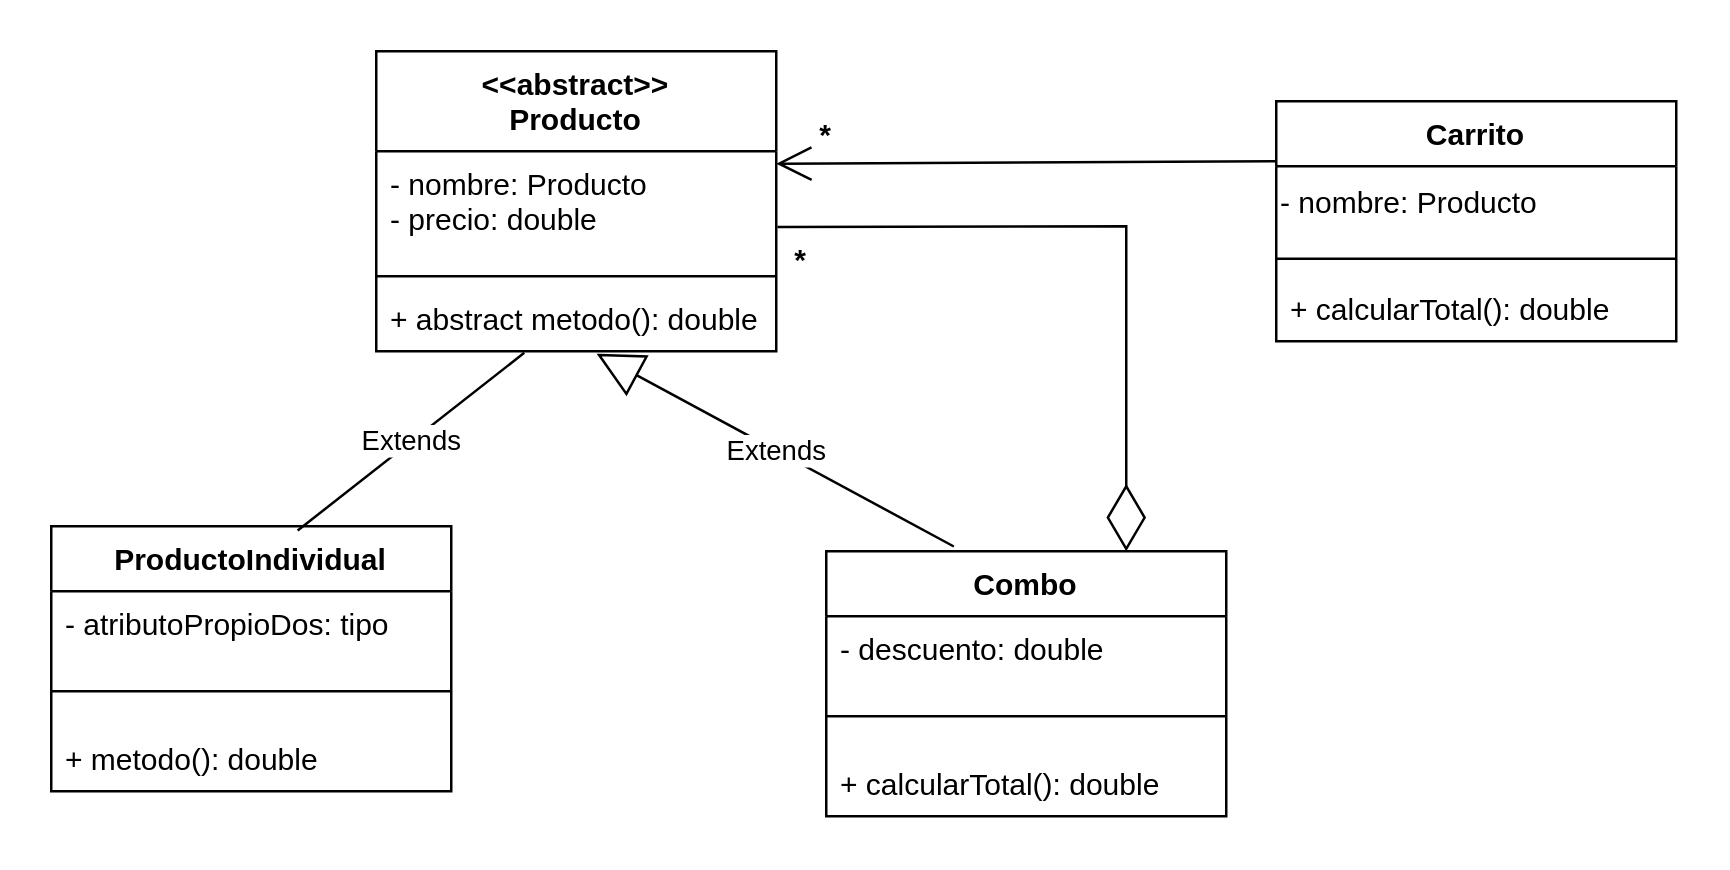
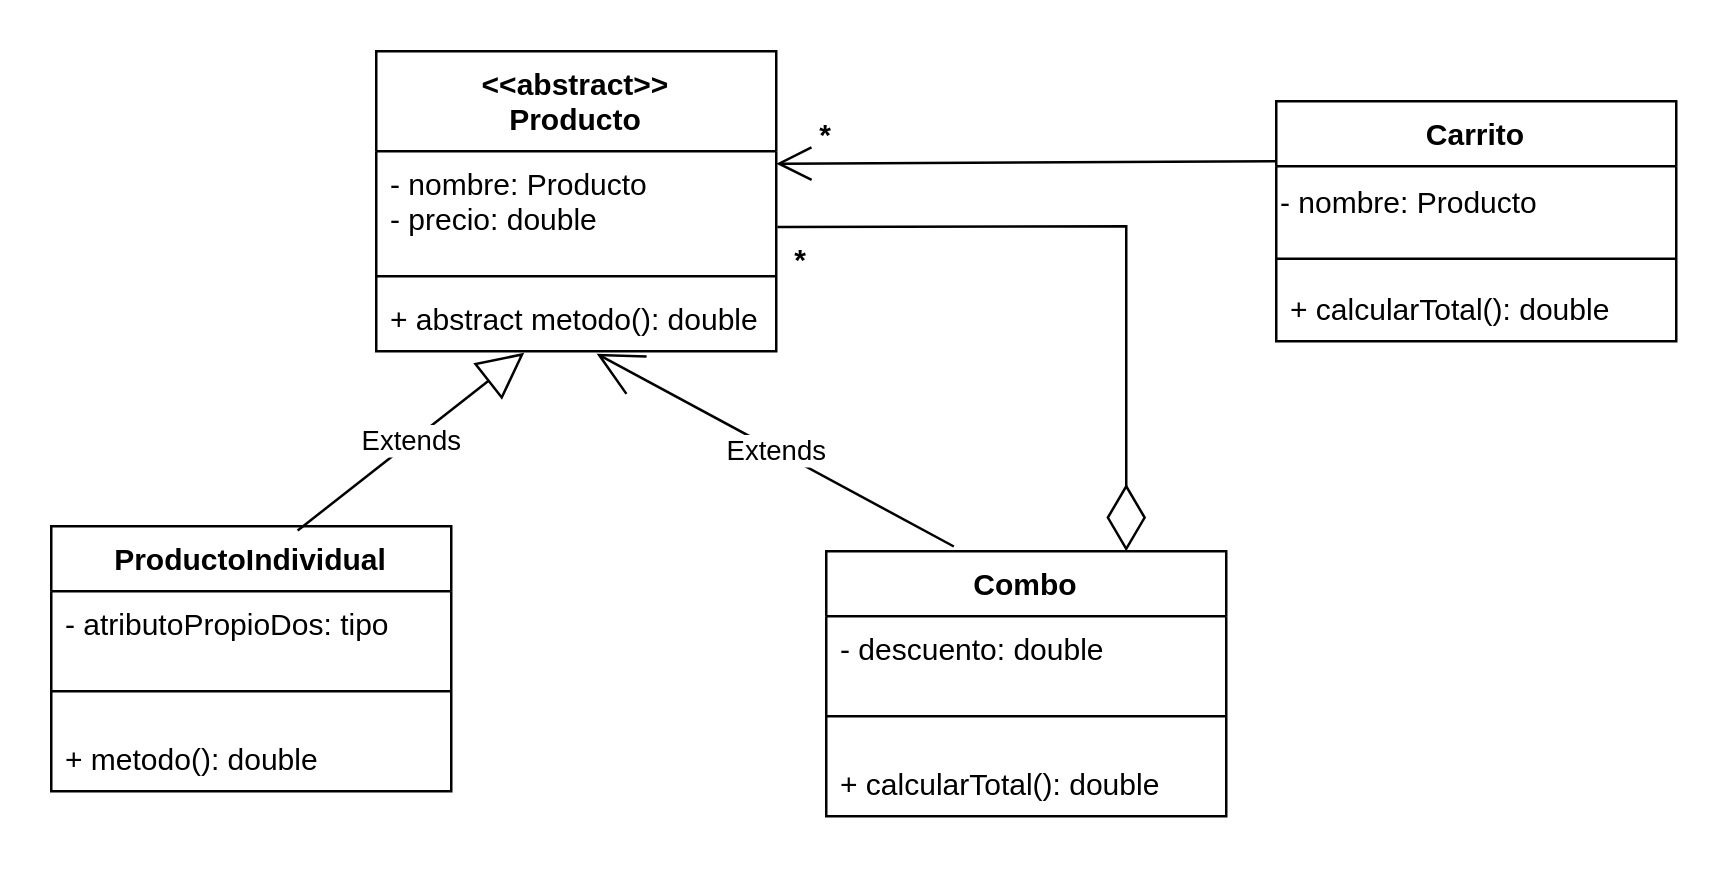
  <mxCell id="0" />
  <mxCell id="1" parent="0" />
  <mxCell id="2" value="&lt;&lt;abstract&gt;&gt;&#10;Producto" style="swimlane;fontStyle=1;align=center;verticalAlign=top;childLayout=stackLayout;horizontal=1;startSize=40;horizontalStack=0;resizeParent=1;resizeParentMax=0;resizeLast=0;collapsible=1;marginBottom=0;" parent="1" vertex="1"><mxGeometry x="150" y="20" width="160" height="120" as="geometry" /></mxCell>
  <mxCell id="3" value="- nombre: Producto&#10;- precio: double" style="text;strokeColor=none;fillColor=none;align=left;verticalAlign=top;spacingLeft=4;spacingRight=4;overflow=hidden;rotatable=0;points=[[0,0.5],[1,0.5]];portConstraint=eastwest;" parent="2" vertex="1"><mxGeometry y="40" width="160" height="46" as="geometry" /></mxCell>
  <mxCell id="4" value="" style="line;strokeWidth=1;fillColor=none;align=left;verticalAlign=middle;spacingTop=-1;spacingLeft=3;spacingRight=3;rotatable=0;labelPosition=right;points=[];portConstraint=eastwest;strokeColor=inherit;" parent="2" vertex="1"><mxGeometry y="86" width="160" height="8" as="geometry" /></mxCell>
  <mxCell id="5" value="+ abstract metodo(): double" style="text;strokeColor=none;fillColor=none;align=left;verticalAlign=top;spacingLeft=4;spacingRight=4;overflow=hidden;rotatable=0;points=[[0,0.5],[1,0.5]];portConstraint=eastwest;" parent="2" vertex="1"><mxGeometry y="94" width="160" height="26" as="geometry" /></mxCell>
  <mxCell id="6" value="Carrito" style="swimlane;fontStyle=1;align=center;verticalAlign=top;childLayout=stackLayout;horizontal=1;startSize=26;horizontalStack=0;resizeParent=1;resizeParentMax=0;resizeLast=0;collapsible=1;marginBottom=0;" parent="1" vertex="1"><mxGeometry x="510" y="40" width="160" height="96" as="geometry" /></mxCell>
  <mxCell id="7" value="- nombre: Producto" style="text;html=1;align=left;verticalAlign=middle;resizable=0;points=[];autosize=1;strokeColor=none;fillColor=none;" parent="6" vertex="1"><mxGeometry y="26" width="160" height="30" as="geometry" /></mxCell>
  <mxCell id="8" value="" style="line;strokeWidth=1;fillColor=none;align=left;verticalAlign=middle;spacingTop=-1;spacingLeft=3;spacingRight=3;rotatable=0;labelPosition=right;points=[];portConstraint=eastwest;strokeColor=inherit;" parent="6" vertex="1"><mxGeometry y="56" width="160" height="14" as="geometry" /></mxCell>
  <mxCell id="9" value="+ calcularTotal(): double" style="text;strokeColor=none;fillColor=none;align=left;verticalAlign=top;spacingLeft=4;spacingRight=4;overflow=hidden;rotatable=0;points=[[0,0.5],[1,0.5]];portConstraint=eastwest;" parent="6" vertex="1"><mxGeometry y="70" width="160" height="26" as="geometry" /></mxCell>
  <mxCell id="10" value="*" style="text;align=center;fontStyle=1;verticalAlign=middle;spacingLeft=3;spacingRight=3;strokeColor=none;rotatable=0;points=[[0,0.5],[1,0.5]];portConstraint=eastwest;" parent="1" vertex="1"><mxGeometry x="280" y="90" width="80" height="26" as="geometry" /></mxCell>
- <mxCell id="11" value="Extends" style="endArrow=block;endSize=16;endFill=0;html=1;rounded=0;exitX=0.319;exitY=-0.018;exitDx=0;exitDy=0;entryX=0.551;entryY=1.037;entryDx=0;entryDy=0;entryPerimeter=0;exitPerimeter=0;" parent="1" source="12" target="5" edge="1"><mxGeometry width="160" relative="1" as="geometry"><mxPoint x="417.52" y="228.62" as="sourcePoint" /><mxPoint x="217.52" y="127.68" as="targetPoint" /></mxGeometry></mxCell>
+ <mxCell id="11" value="Extends" style="endArrow=open;endSize=16;endFill=0;html=1;rounded=0;exitX=0.319;exitY=-0.018;exitDx=0;exitDy=0;entryX=0.551;entryY=1.037;entryDx=0;entryDy=0;entryPerimeter=0;exitPerimeter=0;" parent="1" source="12" target="5" edge="1"><mxGeometry width="160" relative="1" as="geometry"><mxPoint x="417.52" y="228.62" as="sourcePoint" /><mxPoint x="217.52" y="127.68" as="targetPoint" /></mxGeometry></mxCell>
  <mxCell id="12" value="Combo" style="swimlane;fontStyle=1;align=center;verticalAlign=top;childLayout=stackLayout;horizontal=1;startSize=26;horizontalStack=0;resizeParent=1;resizeParentMax=0;resizeLast=0;collapsible=1;marginBottom=0;" parent="1" vertex="1"><mxGeometry x="330" y="220" width="160" height="106" as="geometry" /></mxCell>
  <mxCell id="13" value="- descuento: double" style="text;strokeColor=none;fillColor=none;align=left;verticalAlign=top;spacingLeft=4;spacingRight=4;overflow=hidden;rotatable=0;points=[[0,0.5],[1,0.5]];portConstraint=eastwest;" parent="12" vertex="1"><mxGeometry y="26" width="160" height="26" as="geometry" /></mxCell>
  <mxCell id="14" value="" style="line;strokeWidth=1;fillColor=none;align=left;verticalAlign=middle;spacingTop=-1;spacingLeft=3;spacingRight=3;rotatable=0;labelPosition=right;points=[];portConstraint=eastwest;strokeColor=inherit;" parent="12" vertex="1"><mxGeometry y="52" width="160" height="28" as="geometry" /></mxCell>
  <mxCell id="15" value="+ calcularTotal(): double" style="text;strokeColor=none;fillColor=none;align=left;verticalAlign=top;spacingLeft=4;spacingRight=4;overflow=hidden;rotatable=0;points=[[0,0.5],[1,0.5]];portConstraint=eastwest;" parent="12" vertex="1"><mxGeometry y="80" width="160" height="26" as="geometry" /></mxCell>
  <mxCell id="16" value="ProductoIndividual" style="swimlane;fontStyle=1;align=center;verticalAlign=top;childLayout=stackLayout;horizontal=1;startSize=26;horizontalStack=0;resizeParent=1;resizeParentMax=0;resizeLast=0;collapsible=1;marginBottom=0;" parent="1" vertex="1"><mxGeometry x="20" y="210" width="160" height="106" as="geometry" /></mxCell>
  <mxCell id="17" value="- atributoPropioDos: tipo" style="text;strokeColor=none;fillColor=none;align=left;verticalAlign=top;spacingLeft=4;spacingRight=4;overflow=hidden;rotatable=0;points=[[0,0.5],[1,0.5]];portConstraint=eastwest;" parent="16" vertex="1"><mxGeometry y="26" width="160" height="26" as="geometry" /></mxCell>
  <mxCell id="18" value="" style="line;strokeWidth=1;fillColor=none;align=left;verticalAlign=middle;spacingTop=-1;spacingLeft=3;spacingRight=3;rotatable=0;labelPosition=right;points=[];portConstraint=eastwest;strokeColor=inherit;" parent="16" vertex="1"><mxGeometry y="52" width="160" height="28" as="geometry" /></mxCell>
  <mxCell id="19" value="+ metodo(): double" style="text;strokeColor=none;fillColor=none;align=left;verticalAlign=top;spacingLeft=4;spacingRight=4;overflow=hidden;rotatable=0;points=[[0,0.5],[1,0.5]];portConstraint=eastwest;" parent="16" vertex="1"><mxGeometry y="80" width="160" height="26" as="geometry" /></mxCell>
- <mxCell id="20" value="Extends" style="endArrow=none;endSize=16;endFill=0;html=1;rounded=0;exitX=0.616;exitY=0.016;exitDx=0;exitDy=0;entryX=0.37;entryY=1.024;entryDx=0;entryDy=0;entryPerimeter=0;exitPerimeter=0;" parent="1" source="16" target="5" edge="1"><mxGeometry width="160" relative="1" as="geometry"><mxPoint x="20" y="230" as="sourcePoint" /><mxPoint x="246.415" y="190" as="targetPoint" /></mxGeometry></mxCell>
+ <mxCell id="20" value="Extends" style="endArrow=block;endSize=16;endFill=0;html=1;rounded=0;exitX=0.616;exitY=0.016;exitDx=0;exitDy=0;entryX=0.37;entryY=1.024;entryDx=0;entryDy=0;entryPerimeter=0;exitPerimeter=0;" parent="1" source="16" target="5" edge="1"><mxGeometry width="160" relative="1" as="geometry"><mxPoint x="20" y="230" as="sourcePoint" /><mxPoint x="246.415" y="190" as="targetPoint" /></mxGeometry></mxCell>
  <mxCell id="21" value="" style="endArrow=diamondThin;endFill=0;endSize=24;html=1;rounded=0;entryX=0.75;entryY=0;entryDx=0;entryDy=0;exitX=1.003;exitY=0.658;exitDx=0;exitDy=0;exitPerimeter=0;" parent="1" source="3" target="12" edge="1"><mxGeometry width="160" relative="1" as="geometry"><mxPoint x="160" y="100" as="sourcePoint" /><mxPoint x="320" y="100" as="targetPoint" /><Array as="points"><mxPoint x="450" y="90" /></Array></mxGeometry></mxCell>
  <mxCell id="22" value="*" style="text;align=center;fontStyle=1;verticalAlign=middle;spacingLeft=3;spacingRight=3;strokeColor=none;rotatable=0;points=[[0,0.5],[1,0.5]];portConstraint=eastwest;" parent="1" vertex="1"><mxGeometry x="290" y="40" width="80" height="26" as="geometry" /></mxCell>
  <mxCell id="23" value="" style="endArrow=open;endFill=1;endSize=12;html=1;rounded=0;exitX=0;exitY=0.25;exitDx=0;exitDy=0;" parent="1" source="6" edge="1"><mxGeometry width="160" relative="1" as="geometry"><mxPoint x="260" y="110" as="sourcePoint" /><mxPoint x="310" y="65" as="targetPoint" /></mxGeometry></mxCell>
